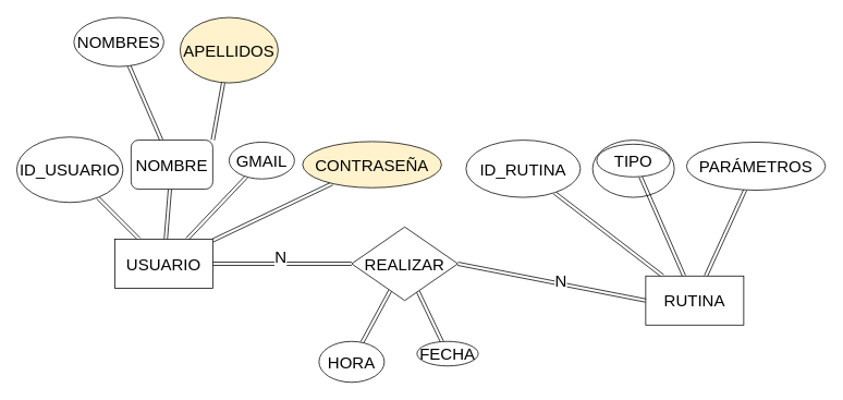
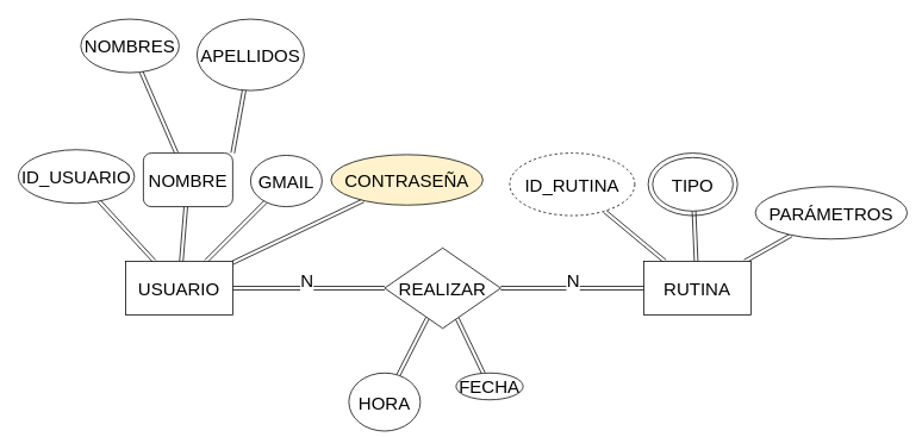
  <mxCell id="0" />
  <mxCell id="1" parent="0" />
  <mxCell id="2" value="" style="ellipse;whiteSpace=wrap;html=1;fontSize=20;rounded=0;" vertex="1" parent="1"><mxGeometry x="725" y="170.75" width="100" height="70" as="geometry" /></mxCell>
  <mxCell id="3" value="" style="edgeStyle=none;html=1;fontSize=20;shape=link;strokeWidth=1;" edge="1" parent="1" source="9" target="10"><mxGeometry relative="1" as="geometry" /></mxCell>
  <mxCell id="4" value="" style="edgeStyle=none;html=1;fontSize=20;shape=link;" edge="1" parent="1" source="9" target="13"><mxGeometry relative="1" as="geometry" /></mxCell>
  <mxCell id="5" value="" style="edgeStyle=none;html=1;fontSize=20;shape=link;" edge="1" parent="1" source="9" target="14"><mxGeometry relative="1" as="geometry" /></mxCell>
  <mxCell id="6" value="" style="edgeStyle=none;html=1;fontSize=20;shape=link;" edge="1" parent="1" source="9" target="15"><mxGeometry relative="1" as="geometry" /></mxCell>
  <mxCell id="7" value="" style="edgeStyle=none;html=1;fontSize=20;shape=link;" edge="1" parent="1" source="9" target="25"><mxGeometry relative="1" as="geometry" /></mxCell>
  <mxCell id="8" value="N" style="edgeLabel;html=1;align=center;verticalAlign=middle;resizable=0;points=[];fontSize=20;" vertex="1" connectable="0" parent="7"><mxGeometry x="0.309" y="4" relative="1" as="geometry"><mxPoint x="-29" y="-6" as="offset" /></mxGeometry></mxCell>
  <mxCell id="9" value="&lt;font style=&quot;font-size: 20px;&quot;&gt;USUARIO&lt;/font&gt;" style="rounded=0;whiteSpace=wrap;html=1;" vertex="1" parent="1"><mxGeometry x="140" y="292" width="120" height="60" as="geometry" /></mxCell>
- <mxCell id="10" value="&lt;font style=&quot;font-size: 20px;&quot;&gt;ID_USUARIO&lt;/font&gt;" style="ellipse;whiteSpace=wrap;html=1;rounded=0;direction=south;" vertex="1" parent="1"><mxGeometry x="20" y="167" width="130" height="80" as="geometry" /></mxCell>
+ <mxCell id="10" value="&lt;font style=&quot;font-size: 20px;&quot;&gt;ID_USUARIO&lt;/font&gt;" style="ellipse;whiteSpace=wrap;html=1;rounded=0;direction=south;" vertex="1" parent="1"><mxGeometry y="167" width="130" height="60" as="geometry" x="20" /></mxCell>
  <mxCell id="11" value="" style="edgeStyle=none;shape=link;html=1;strokeWidth=1;fontSize=20;" edge="1" parent="1" source="13" target="30"><mxGeometry relative="1" as="geometry" /></mxCell>
  <mxCell id="12" style="edgeStyle=none;shape=link;html=1;exitX=1;exitY=0;exitDx=0;exitDy=0;strokeWidth=1;fontSize=20;" edge="1" parent="1" source="13" target="31"><mxGeometry relative="1" as="geometry"><mxPoint x="320" y="92" as="targetPoint" /></mxGeometry></mxCell>
  <mxCell id="13" value="&lt;font style=&quot;font-size: 20px;&quot;&gt;NOMBRE&lt;/font&gt;" style="whiteSpace=wrap;html=1;rounded=1;" vertex="1" parent="1"><mxGeometry x="160" y="170.75" width="100" height="60" as="geometry" /></mxCell>
- <mxCell id="14" value="&lt;font style=&quot;font-size: 20px;&quot;&gt;GMAIL&lt;/font&gt;" style="ellipse;whiteSpace=wrap;html=1;rounded=0;" vertex="1" parent="1"><mxGeometry x="280" y="173.25" width="80" height="45" as="geometry" /></mxCell>
+ <mxCell id="14" value="&lt;font style=&quot;font-size: 20px;&quot;&gt;GMAIL&lt;/font&gt;" style="ellipse;whiteSpace=wrap;html=1;rounded=0;" vertex="1" parent="1"><mxGeometry x="280" y="173.25" width="80" height="57.5" as="geometry" /></mxCell>
  <mxCell id="15" value="&lt;font style=&quot;font-size: 20px;&quot;&gt;CONTRASEÑA&lt;/font&gt;" style="ellipse;whiteSpace=wrap;html=1;rounded=0;fillColor=#fff2cc;" vertex="1" parent="1"><mxGeometry x="370" y="172.5" width="170" height="56.5" as="geometry" /></mxCell>
  <mxCell id="16" value="" style="edgeStyle=none;html=1;fontSize=20;shape=link;" edge="1" parent="1" source="19" target="20"><mxGeometry relative="1" as="geometry" /></mxCell>
  <mxCell id="17" value="" style="edgeStyle=none;html=1;fontSize=20;shape=link;" edge="1" parent="1" source="19" target="21"><mxGeometry relative="1" as="geometry" /></mxCell>
  <mxCell id="18" value="" style="edgeStyle=none;html=1;fontSize=20;shape=link;" edge="1" parent="1" source="19" target="22"><mxGeometry relative="1" as="geometry" /></mxCell>
- <mxCell id="19" value="RUTINA" style="rounded=0;whiteSpace=wrap;html=1;fontSize=20;" vertex="1" parent="1"><mxGeometry x="790" y="337" width="120" height="60" as="geometry" /></mxCell>
- <mxCell id="20" value="ID_RUTINA" style="ellipse;whiteSpace=wrap;html=1;fontSize=20;rounded=0;" vertex="1" parent="1"><mxGeometry x="570" y="170.75" width="140" height="70" as="geometry" /></mxCell>
- <mxCell id="21" value="TIPO" style="ellipse;whiteSpace=wrap;html=1;fontSize=20;rounded=0;" vertex="1" parent="1"><mxGeometry x="730" y="175.75" width="90" height="40" as="geometry" /></mxCell>
- <mxCell id="22" value="PARÁMETROS" style="ellipse;whiteSpace=wrap;html=1;fontSize=20;rounded=0;" vertex="1" parent="1"><mxGeometry x="840" y="173.25" width="170" height="58.75" as="geometry" /></mxCell>
+ <mxCell id="19" value="RUTINA" style="rounded=0;whiteSpace=wrap;html=1;fontSize=20;" vertex="1" parent="1"><mxGeometry x="720" y="292" width="120" height="60" as="geometry" /></mxCell>
+ <mxCell id="20" value="ID_RUTINA" style="ellipse;whiteSpace=wrap;html=1;fontSize=20;rounded=0;dashed=1;" vertex="1" parent="1"><mxGeometry x="570" y="170.75" width="140" height="70" as="geometry" /></mxCell>
+ <mxCell id="21" value="TIPO" style="ellipse;whiteSpace=wrap;html=1;fontSize=20;rounded=0;" vertex="1" parent="1"><mxGeometry x="730" y="175.75" width="90" height="60" as="geometry" /></mxCell>
+ <mxCell id="22" value="PARÁMETROS" style="ellipse;whiteSpace=wrap;html=1;fontSize=20;rounded=0;" vertex="1" parent="1"><mxGeometry x="845" y="208.25" width="170" height="58.75" as="geometry" /></mxCell>
  <mxCell id="23" value="" style="edgeStyle=none;shape=link;html=1;strokeWidth=1;fontSize=20;" edge="1" parent="1" source="25" target="28"><mxGeometry relative="1" as="geometry" /></mxCell>
  <mxCell id="24" value="" style="edgeStyle=none;shape=link;html=1;strokeWidth=1;fontSize=20;" edge="1" parent="1" source="25" target="29"><mxGeometry relative="1" as="geometry" /></mxCell>
  <mxCell id="25" value="&lt;font style=&quot;font-size: 20px;&quot;&gt;REALIZAR&lt;/font&gt;" style="rhombus;whiteSpace=wrap;html=1;rounded=0;" vertex="1" parent="1"><mxGeometry x="430" y="277" width="130" height="90" as="geometry" /></mxCell>
  <mxCell id="26" value="" style="edgeStyle=none;html=1;fontSize=20;exitX=0;exitY=0.5;exitDx=0;exitDy=0;entryX=1;entryY=0.5;entryDx=0;entryDy=0;shape=link;" edge="1" parent="1" source="19" target="25"><mxGeometry relative="1" as="geometry"><mxPoint x="700" y="372" as="sourcePoint" /><mxPoint x="910" y="372" as="targetPoint" /></mxGeometry></mxCell>
  <mxCell id="27" value="N" style="edgeLabel;html=1;align=center;verticalAlign=middle;resizable=0;points=[];fontSize=20;" vertex="1" connectable="0" parent="26"><mxGeometry x="-0.313" y="-1" relative="1" as="geometry"><mxPoint x="-25" y="-9" as="offset" /></mxGeometry></mxCell>
  <mxCell id="28" value="&lt;font style=&quot;font-size: 20px;&quot;&gt;FECHA&lt;/font&gt;" style="ellipse;whiteSpace=wrap;html=1;rounded=0;" vertex="1" parent="1"><mxGeometry x="510" y="417" width="75" height="30" as="geometry" /></mxCell>
- <mxCell id="29" value="&lt;font style=&quot;font-size: 20px;&quot;&gt;HORA&lt;/font&gt;" style="ellipse;whiteSpace=wrap;html=1;rounded=0;" vertex="1" parent="1"><mxGeometry x="390" y="417" width="80" height="50" as="geometry" /></mxCell>
+ <mxCell id="29" value="&lt;font style=&quot;font-size: 20px;&quot;&gt;HORA&lt;/font&gt;" style="ellipse;whiteSpace=wrap;html=1;rounded=0;" vertex="1" parent="1"><mxGeometry x="390" y="417" width="80" height="65" as="geometry" /></mxCell>
  <mxCell id="30" value="&lt;font style=&quot;font-size: 20px;&quot;&gt;NOMBRES&lt;/font&gt;" style="ellipse;whiteSpace=wrap;html=1;rounded=0;" vertex="1" parent="1"><mxGeometry x="90" y="20.75" width="110" height="60" as="geometry" /></mxCell>
- <mxCell id="31" value="APELLIDOS" style="ellipse;whiteSpace=wrap;html=1;fontSize=20;fillColor=#fff2cc;" vertex="1" parent="1"><mxGeometry x="220" y="20.75" width="120" height="80" as="geometry" /></mxCell>
+ <mxCell id="31" value="APELLIDOS" style="ellipse;whiteSpace=wrap;html=1;fontSize=20;" vertex="1" parent="1"><mxGeometry x="220" y="20.75" width="120" height="80" as="geometry" /></mxCell>
